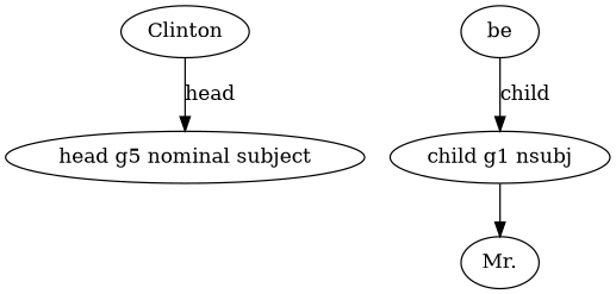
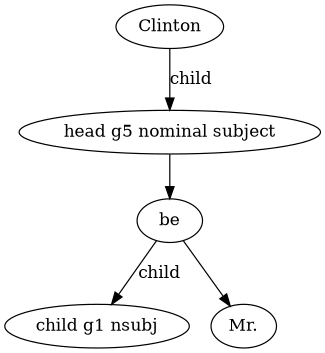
  strict digraph {
    n1 [label="head g5 nominal subject"]
    Clinton
    be
    "child g1 nsubj"
    "Mr."
-   Clinton -> n1 [label=head]
+   n1 -> be
+   Clinton -> n1 [label=child]
    be -> "child g1 nsubj" [label=child]
-   "child g1 nsubj" -> "Mr."
+   be -> "Mr."
  }
